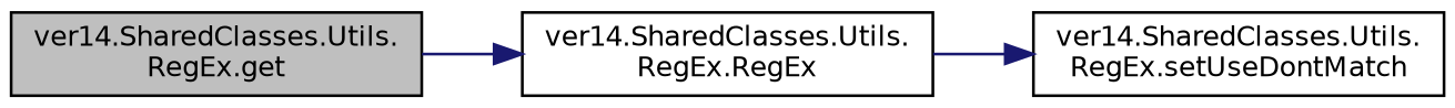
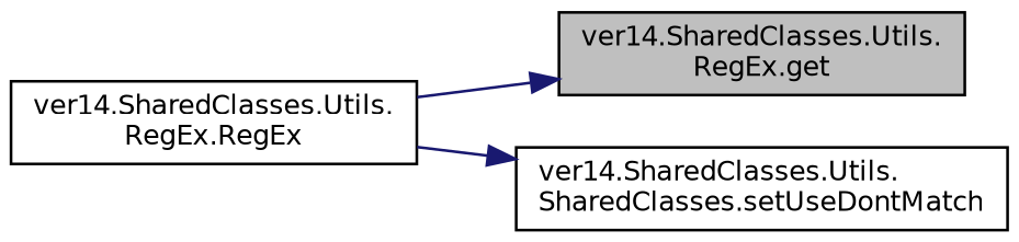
  digraph {
    rankdir=LR
    node [color=black fillcolor=white fontname=Helvetica fontsize=10 shape=record style=filled]
    edge [color=midnightblue fontname=Helvetica fontsize=10 labelfontname=Helvetica labelfontsize=10 style=solid]
    n1 [fillcolor=grey75 fontcolor=black height=0.2 label="ver14.SharedClasses.Utils.\lRegEx.get" width=0.4]
    n2 [height=0.2 label="ver14.SharedClasses.Utils.\lRegEx.RegEx" width=0.4]
-   n3 [height=0.2 label="ver14.SharedClasses.Utils.\lRegEx.setUseDontMatch" width=0.4]
-   n1 -> n2
+   n3 [height=0.2 label="ver14.SharedClasses.Utils.\lSharedClasses.setUseDontMatch" width=0.4]
+   n2 -> n1
    n2 -> n3
  }
